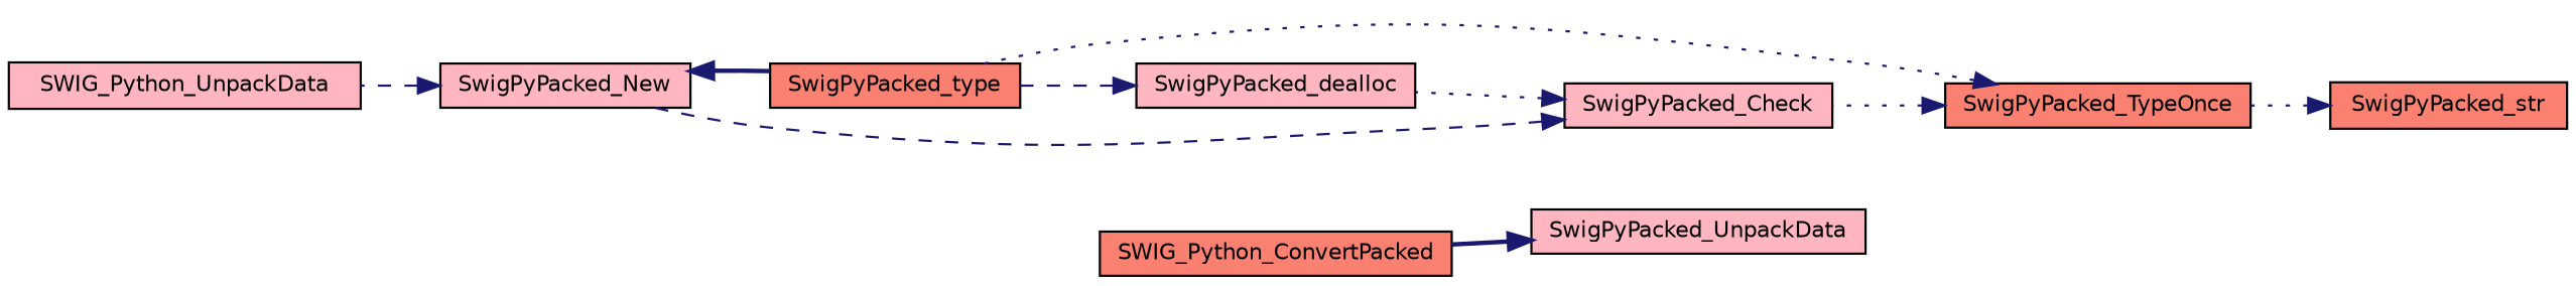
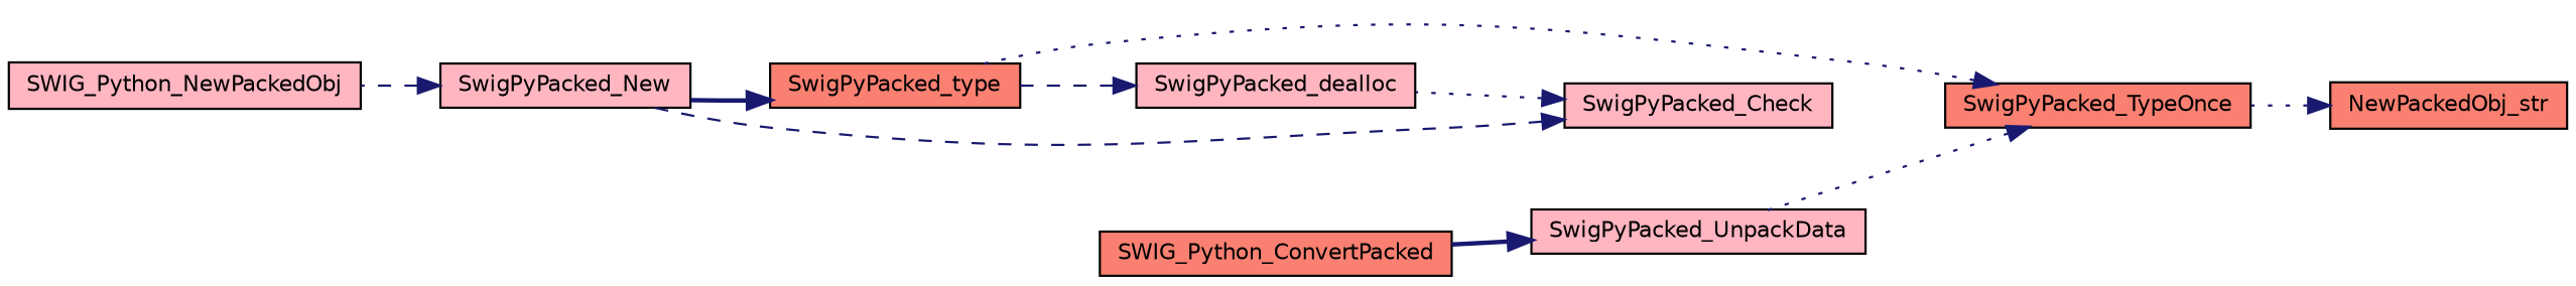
  digraph {
    rankdir=RL
    node [color=black fillcolor=lightpink fontname=Helvetica fontsize=10 shape=record style=filled]
    edge [color=midnightblue dir=back fontname=Helvetica fontsize=10 labelfontname=Helvetica labelfontsize=10 style=dotted]
-   n1 [fillcolor=salmon fontcolor=black height=0.2 label=SwigPyPacked_str width=0.4]
+   n1 [fillcolor=salmon fontcolor=black height=0.2 label=NewPackedObj_str width=0.4]
    n2 [fillcolor=salmon height=0.2 label=SwigPyPacked_TypeOnce width=0.4]
    n3 [height=0.2 label=SwigPyPacked_Check width=0.4]
    n4 [fillcolor=salmon height=0.2 label=SwigPyPacked_type width=0.4]
    n5 [height=0.2 label=SwigPyPacked_dealloc width=0.4]
    n6 [height=0.2 label=SwigPyPacked_New width=0.4]
    n7 [height=0.2 label=SwigPyPacked_UnpackData width=0.4]
    n8 [fillcolor=salmon height=0.2 label=SWIG_Python_ConvertPacked width=0.4]
-   n9 [height=0.2 label=SWIG_Python_UnpackData width=0.4]
+   n9 [height=0.2 label=SWIG_Python_NewPackedObj width=0.4]
    n1 -> n2
-   n2 -> n3
+   n2 -> n7
    n2 -> n4
    n3 -> n5
    n3 -> n6 [style=dashed]
-   n6 -> n4 [style=bold]
+   n4 -> n6 [style=bold]
    n5 -> n4 [style=dashed]
    n6 -> n9 [style=dashed]
    n7 -> n8 [style=bold]
  }
